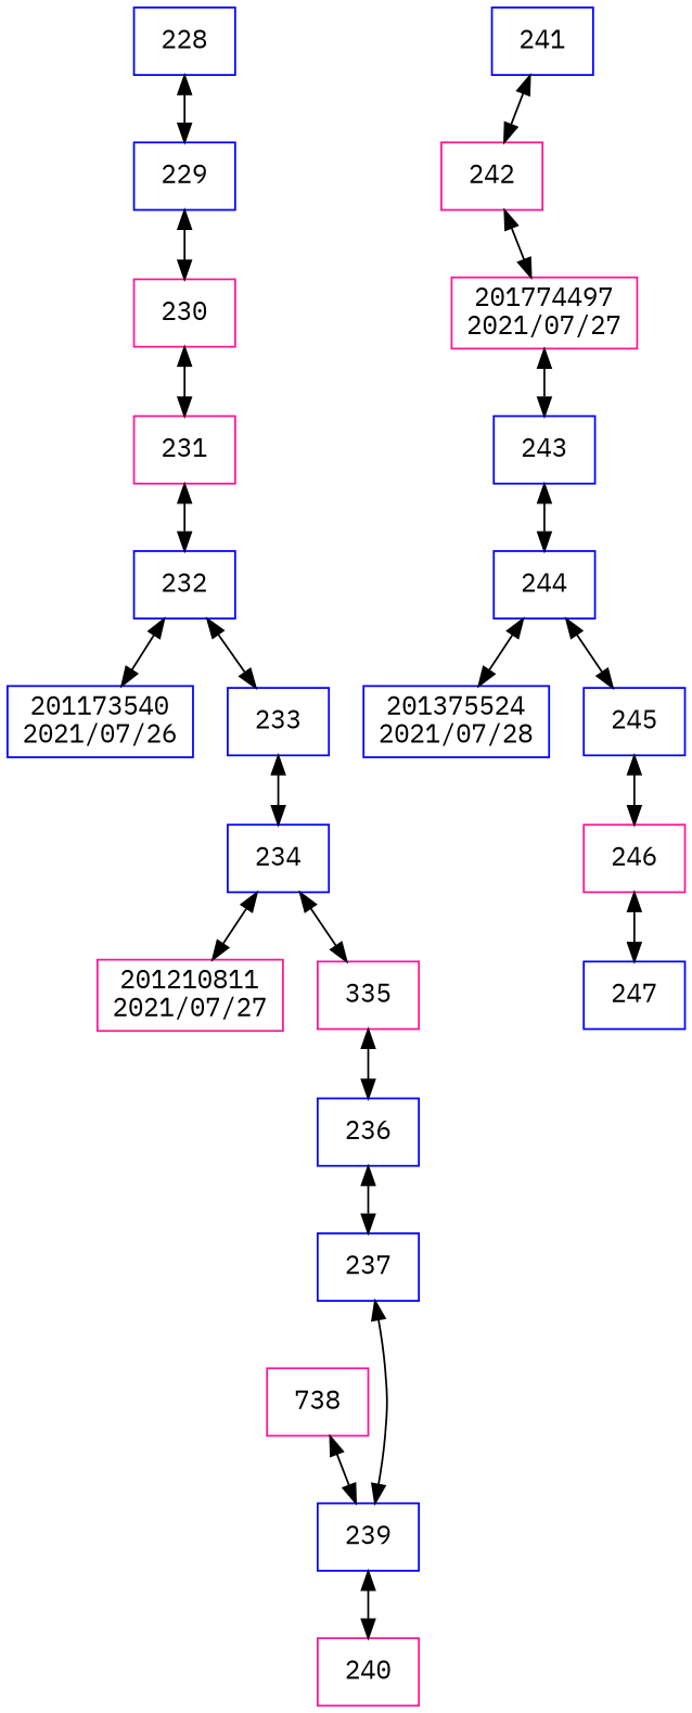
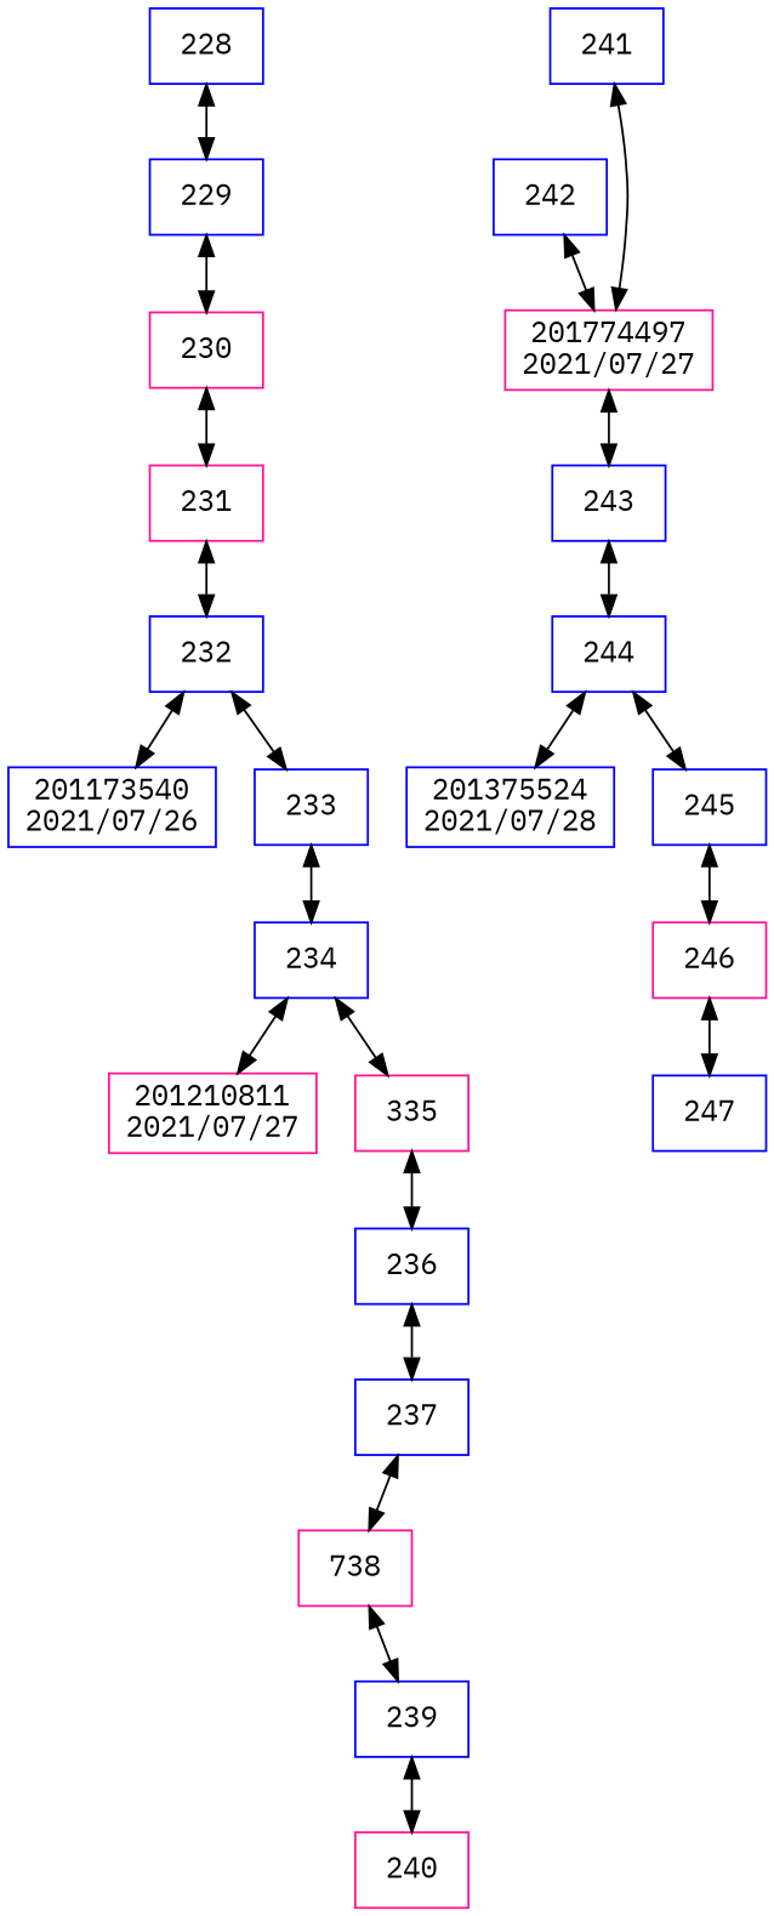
  digraph {
    compound=true
    fontname="IBM Plex Mono"
    rankdir=TB
    node [color=blue fontname="IBM Plex Mono" shape=box]
    edge [dir=both fontname="IBM Plex Mono"]
    n1 [label=228]
    n2 [label=229]
    n3 [color=deeppink label=230]
    n4 [color=deeppink label=231]
    n5 [label=232]
    n6 [label="201173540\n2021/07/26"]
    n7 [label=233]
    n8 [label=234]
    n9 [color=deeppink label="201210811\n2021/07/27"]
    n10 [color=deeppink label=335]
    n11 [label=236]
    n12 [label=237]
    n13 [color=deeppink label=738]
    n14 [label=239]
    n15 [color=deeppink label=240]
    n16 [label=241]
-   n17 [color=deeppink label=242]
+   n17 [label=242]
    n18 [color=deeppink label="201774497\n2021/07/27"]
    n19 [label=243]
    n20 [label=244]
    n21 [label="201375524\n2021/07/28"]
    n22 [label=245]
    n23 [color=deeppink label=246]
    n24 [label=247]
    n1 -> n2
    n2 -> n3
    n3 -> n4
    n4 -> n5
    n5 -> n6
    n5 -> n7
    n7 -> n8
    n8 -> n9
    n8 -> n10
    n10 -> n11
    n11 -> n12
-   n12 -> n14
+   n12 -> n13
    n13 -> n14
    n14 -> n15
-   n16 -> n17
+   n16 -> n18
    n17 -> n18
    n18 -> n19
    n19 -> n20
    n20 -> n21
    n20 -> n22
    n22 -> n23
    n23 -> n24
  }
